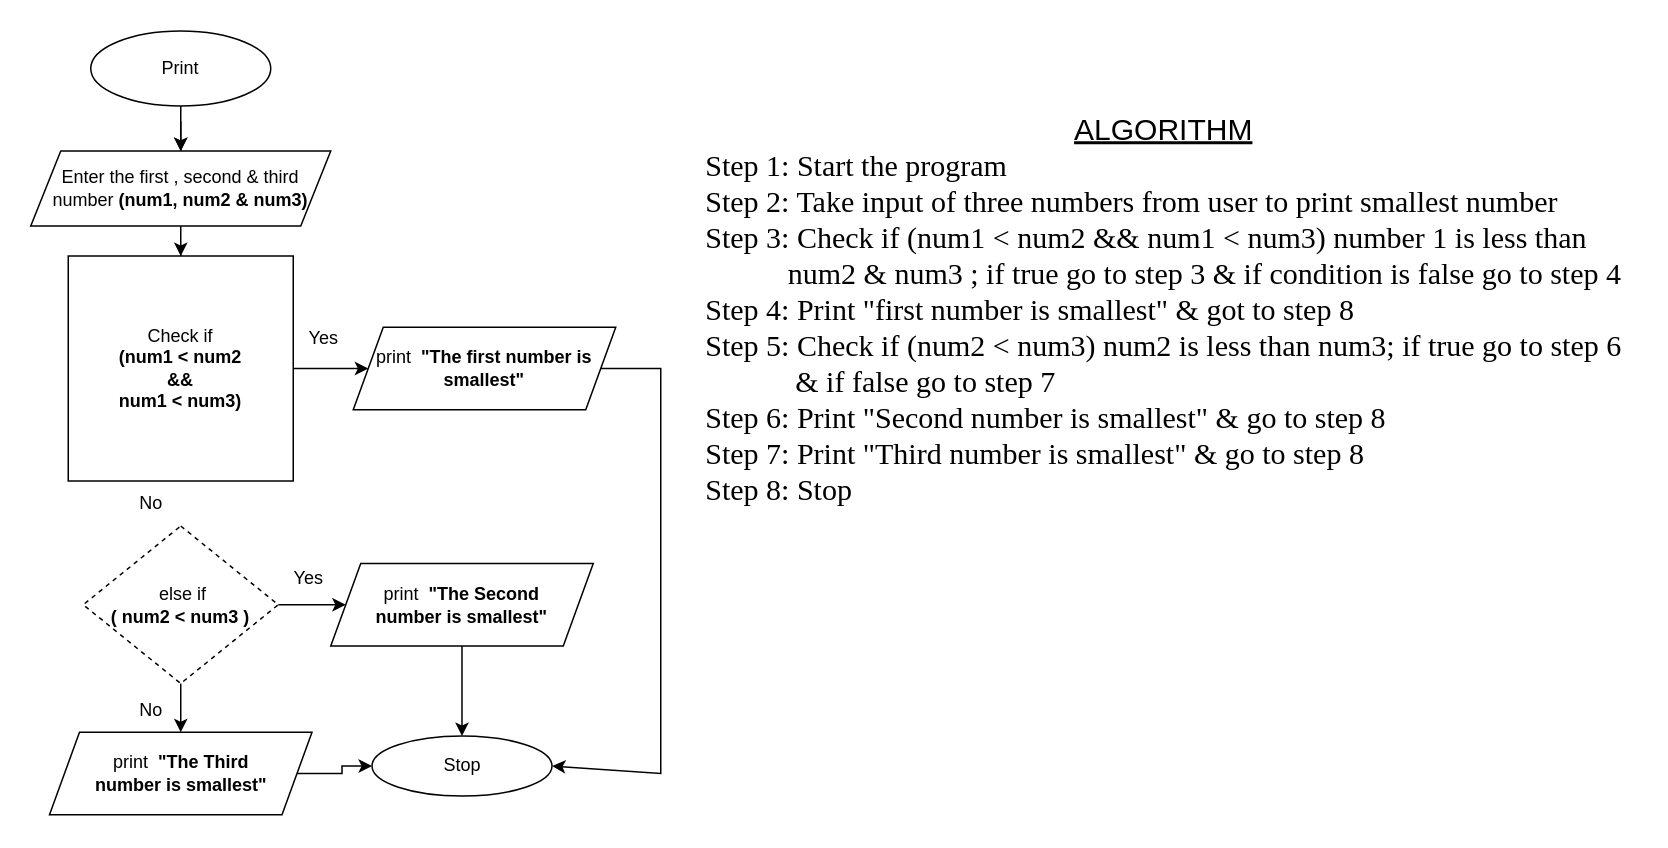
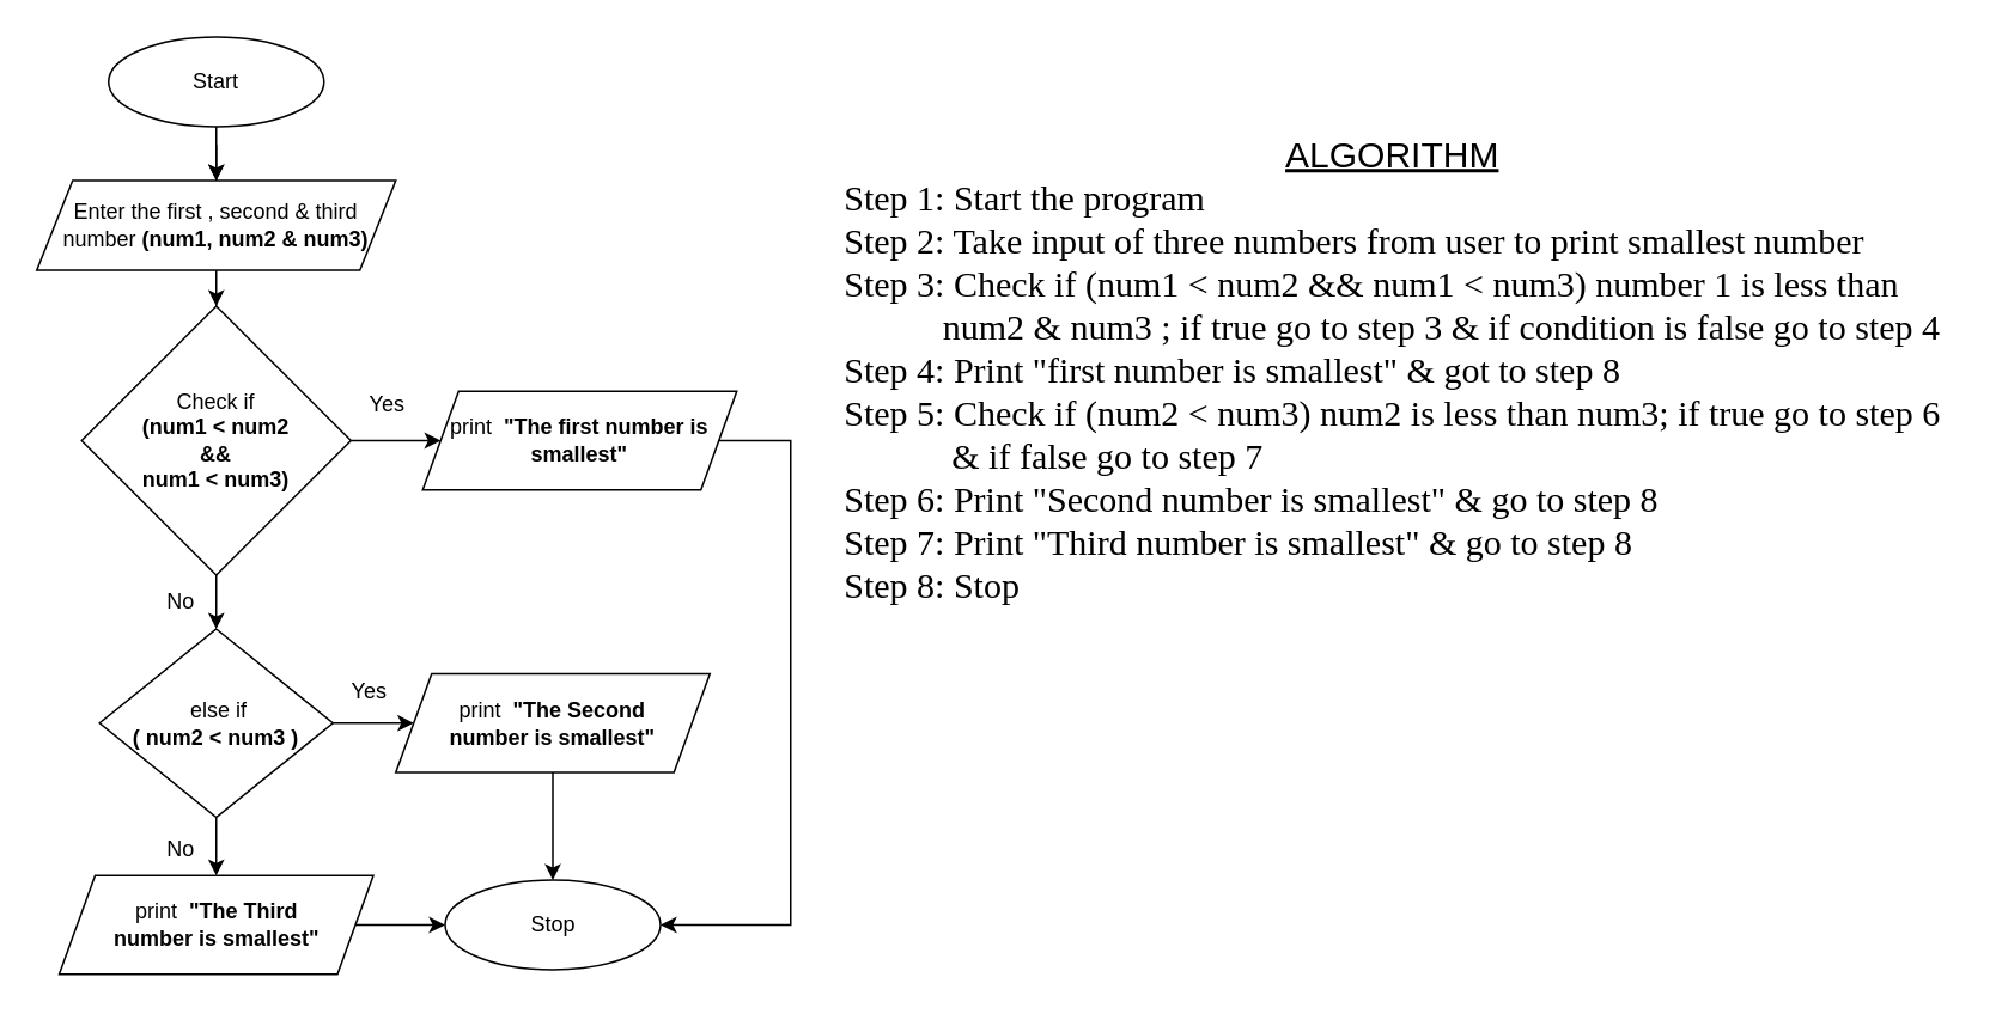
  <mxCell id="0" />
  <mxCell id="1" parent="0" />
  <mxCell id="2" value="" style="rounded=0;html=1;jettySize=auto;orthogonalLoop=1;fontSize=11;endArrow=block;endFill=0;endSize=8;strokeWidth=1;shadow=0;labelBackgroundColor=none;edgeStyle=orthogonalEdgeStyle;" parent="1" edge="1"><mxGeometry relative="1" as="geometry"><mxPoint x="120" y="30" as="sourcePoint" /><mxPoint x="120" y="70" as="targetPoint" /></mxGeometry></mxCell>
  <mxCell id="3" style="edgeStyle=orthogonalEdgeStyle;rounded=0;orthogonalLoop=1;jettySize=auto;html=1;" parent="1" source="5" edge="1"><mxGeometry relative="1" as="geometry"><mxPoint x="120" y="100" as="targetPoint" /></mxGeometry></mxCell>
  <mxCell id="4" value="" style="edgeStyle=orthogonalEdgeStyle;rounded=0;orthogonalLoop=1;jettySize=auto;html=1;" parent="1" source="5" target="13" edge="1"><mxGeometry relative="1" as="geometry" /></mxCell>
  <mxCell id="5" value="Enter the first , second &amp;amp; third number &lt;b&gt;(num1, num2 &amp;amp; num3)&lt;/b&gt;" style="shape=parallelogram;perimeter=parallelogramPerimeter;whiteSpace=wrap;html=1;fixedSize=1;" parent="1" vertex="1"><mxGeometry x="20" y="100" width="200" height="50" as="geometry" /></mxCell>
  <mxCell id="6" value="" style="edgeStyle=orthogonalEdgeStyle;rounded=0;orthogonalLoop=1;jettySize=auto;html=1;" parent="1" source="7" edge="1"><mxGeometry relative="1" as="geometry"><mxPoint x="120" y="100" as="targetPoint" /></mxGeometry></mxCell>
- <mxCell id="7" value="Print" style="ellipse;whiteSpace=wrap;html=1;" parent="1" vertex="1"><mxGeometry x="60" y="20" width="120" height="50" as="geometry" /></mxCell>
+ <mxCell id="7" value="Start" style="ellipse;whiteSpace=wrap;html=1;" parent="1" vertex="1"><mxGeometry x="60" y="20" width="120" height="50" as="geometry" /></mxCell>
  <mxCell id="8" value="&lt;font style=&quot;font-size: 20px;&quot;&gt;&lt;u&gt;ALGORITHM&lt;/u&gt;&lt;br&gt;&lt;div style=&quot;text-align: left;&quot;&gt;&lt;span style=&quot;background-color: initial;&quot;&gt;&lt;font style=&quot;font-size: 20px;&quot; face=&quot;Times New Roman&quot;&gt;Step 1: Start the program&lt;/font&gt;&lt;/span&gt;&lt;/div&gt;&lt;div style=&quot;text-align: left;&quot;&gt;&lt;span style=&quot;background-color: initial;&quot;&gt;&lt;font style=&quot;font-size: 20px;&quot; face=&quot;Times New Roman&quot;&gt;Step 2: Take input of three numbers from user to print smallest number&lt;/font&gt;&lt;/span&gt;&lt;/div&gt;&lt;div style=&quot;text-align: left;&quot;&gt;&lt;span style=&quot;background-color: initial;&quot;&gt;&lt;font style=&quot;font-size: 20px;&quot; face=&quot;Times New Roman&quot;&gt;Step 3: Check if (num1 &amp;lt; num2 &amp;amp;&amp;amp; num1 &amp;lt; num3) number 1 is less than&amp;nbsp;&lt;/font&gt;&lt;/span&gt;&lt;/div&gt;&lt;div style=&quot;text-align: left;&quot;&gt;&lt;span style=&quot;background-color: initial;&quot;&gt;&lt;font style=&quot;font-size: 20px;&quot; face=&quot;Times New Roman&quot;&gt;&amp;nbsp; &amp;nbsp; &amp;nbsp; &amp;nbsp; &amp;nbsp; &amp;nbsp;num2 &amp;amp; num3 ; if true go to step 3 &amp;amp; if condition is false go to step 4&lt;/font&gt;&lt;/span&gt;&lt;/div&gt;&lt;div style=&quot;text-align: left;&quot;&gt;&lt;span style=&quot;font-family: &amp;quot;Times New Roman&amp;quot;; background-color: initial;&quot;&gt;Step 4: Print &quot;first number is smallest&quot; &amp;amp; got to step 8&lt;/span&gt;&lt;/div&gt;&lt;div style=&quot;text-align: left;&quot;&gt;&lt;font style=&quot;font-size: 20px;&quot; face=&quot;Times New Roman&quot;&gt;Step 5: Check if (num2 &amp;lt; num3) num2 is less than num3; if true go to step 6&lt;/font&gt;&lt;/div&gt;&lt;div style=&quot;text-align: left;&quot;&gt;&lt;font style=&quot;font-size: 20px;&quot; face=&quot;Times New Roman&quot;&gt;&amp;nbsp; &amp;nbsp; &amp;nbsp; &amp;nbsp; &amp;nbsp; &amp;nbsp; &amp;amp; if false go to step 7&lt;/font&gt;&lt;/div&gt;&lt;div style=&quot;text-align: left;&quot;&gt;&lt;font style=&quot;font-size: 20px;&quot; face=&quot;Times New Roman&quot;&gt;Step 6: Print &quot;Second number is smallest&quot; &amp;amp; go to step 8&amp;nbsp;&lt;/font&gt;&lt;/div&gt;&lt;div style=&quot;text-align: left;&quot;&gt;&lt;font style=&quot;font-size: 20px;&quot; face=&quot;Times New Roman&quot;&gt;Step 7: Print &quot;Third number is smallest&quot; &amp;amp; go to step 8&lt;/font&gt;&lt;/div&gt;&lt;div style=&quot;text-align: left;&quot;&gt;&lt;font face=&quot;Times New Roman&quot;&gt;Step 8: Stop&lt;/font&gt;&lt;/div&gt;&lt;/font&gt;" style="text;html=1;resizable=0;autosize=1;align=center;verticalAlign=middle;points=[];fillColor=none;strokeColor=none;rounded=0;" parent="1" vertex="1"><mxGeometry x="460" y="60" width="630" height="290" as="geometry" /></mxCell>
- <mxCell id="9" value="Stop" style="ellipse;whiteSpace=wrap;html=1;" parent="1" vertex="1"><mxGeometry x="247.5" y="490" width="120" height="40" as="geometry" /></mxCell>
+ <mxCell id="9" value="Stop" style="ellipse;whiteSpace=wrap;html=1;" parent="1" vertex="1"><mxGeometry x="247.5" y="490" width="120" height="50" as="geometry" /></mxCell>
  <mxCell id="10" value="No" style="text;html=1;resizable=0;autosize=1;align=center;verticalAlign=middle;points=[];fillColor=none;strokeColor=none;rounded=0;" parent="1" vertex="1"><mxGeometry x="80" y="320" width="40" height="30" as="geometry" /></mxCell>
+ <mxCell id="11" value="" style="edgeStyle=orthogonalEdgeStyle;rounded=0;orthogonalLoop=1;jettySize=auto;html=1;" parent="1" source="13" target="16" edge="1"><mxGeometry relative="1" as="geometry" /></mxCell>
  <mxCell id="12" value="" style="edgeStyle=orthogonalEdgeStyle;rounded=0;orthogonalLoop=1;jettySize=auto;html=1;" parent="1" source="13" target="17" edge="1"><mxGeometry relative="1" as="geometry" /></mxCell>
- <mxCell id="13" value="Check if&lt;br&gt;&lt;b&gt;(num1 &amp;lt; num2&lt;br&gt;&amp;amp;&amp;amp;&lt;br&gt;num1 &amp;lt; num3)&lt;/b&gt;" style="whiteSpace=wrap;html=1;rounded=0;" parent="1" vertex="1"><mxGeometry x="45" y="170" width="150" height="150" as="geometry" /></mxCell>
+ <mxCell id="13" value="Check if&lt;br&gt;&lt;b&gt;(num1 &amp;lt; num2&lt;br&gt;&amp;amp;&amp;amp;&lt;br&gt;num1 &amp;lt; num3)&lt;/b&gt;" style="rhombus;whiteSpace=wrap;html=1;" parent="1" vertex="1"><mxGeometry x="45" y="170" width="150" height="150" as="geometry" /></mxCell>
  <mxCell id="14" value="" style="edgeStyle=orthogonalEdgeStyle;rounded=0;orthogonalLoop=1;jettySize=auto;html=1;" parent="1" source="16" target="20" edge="1"><mxGeometry relative="1" as="geometry" /></mxCell>
  <mxCell id="15" value="" style="edgeStyle=orthogonalEdgeStyle;rounded=0;orthogonalLoop=1;jettySize=auto;html=1;" parent="1" source="16" target="22" edge="1"><mxGeometry relative="1" as="geometry" /></mxCell>
- <mxCell id="16" value="&amp;nbsp;else if&lt;br&gt;&lt;b&gt;( num2 &amp;lt; num3 )&lt;/b&gt;" style="rhombus;whiteSpace=wrap;html=1;dashed=1;" parent="1" vertex="1"><mxGeometry x="55" y="350" width="130" height="105" as="geometry" /></mxCell>
+ <mxCell id="16" value="&amp;nbsp;else if&lt;br&gt;&lt;b&gt;( num2 &amp;lt; num3 )&lt;/b&gt;" style="rhombus;whiteSpace=wrap;html=1;" parent="1" vertex="1"><mxGeometry x="55" y="350" width="130" height="105" as="geometry" /></mxCell>
  <mxCell id="17" value="print&amp;nbsp;&lt;b&gt; &quot;The first number is smallest&quot;&lt;/b&gt;" style="shape=parallelogram;perimeter=parallelogramPerimeter;whiteSpace=wrap;html=1;fixedSize=1;" parent="1" vertex="1"><mxGeometry x="235" y="217.5" width="175" height="55" as="geometry" /></mxCell>
  <mxCell id="18" value="Yes" style="text;html=1;resizable=0;autosize=1;align=center;verticalAlign=middle;points=[];fillColor=none;strokeColor=none;rounded=0;" parent="1" vertex="1"><mxGeometry x="195" y="210" width="40" height="30" as="geometry" /></mxCell>
  <mxCell id="19" value="" style="edgeStyle=orthogonalEdgeStyle;rounded=0;orthogonalLoop=1;jettySize=auto;html=1;" parent="1" source="20" target="9" edge="1"><mxGeometry relative="1" as="geometry" /></mxCell>
  <mxCell id="20" value="print&amp;nbsp;&lt;b&gt; &quot;The Second &lt;br&gt;number is smallest&quot;&lt;/b&gt;" style="shape=parallelogram;perimeter=parallelogramPerimeter;whiteSpace=wrap;html=1;fixedSize=1;" parent="1" vertex="1"><mxGeometry x="220" y="375" width="175" height="55" as="geometry" /></mxCell>
  <mxCell id="21" value="" style="edgeStyle=orthogonalEdgeStyle;rounded=0;orthogonalLoop=1;jettySize=auto;html=1;" parent="1" source="22" target="9" edge="1"><mxGeometry relative="1" as="geometry" /></mxCell>
  <mxCell id="22" value="print&amp;nbsp;&lt;b&gt; &quot;The Third&lt;br&gt;number is smallest&quot;&lt;/b&gt;" style="shape=parallelogram;perimeter=parallelogramPerimeter;whiteSpace=wrap;html=1;fixedSize=1;" parent="1" vertex="1"><mxGeometry x="32.5" y="487.5" width="175" height="55" as="geometry" /></mxCell>
  <mxCell id="23" value="No" style="text;html=1;resizable=0;autosize=1;align=center;verticalAlign=middle;points=[];fillColor=none;strokeColor=none;rounded=0;" parent="1" vertex="1"><mxGeometry x="80" y="457.5" width="40" height="30" as="geometry" /></mxCell>
  <mxCell id="24" value="Yes" style="text;html=1;resizable=0;autosize=1;align=center;verticalAlign=middle;points=[];fillColor=none;strokeColor=none;rounded=0;" parent="1" vertex="1"><mxGeometry x="185" y="370" width="40" height="30" as="geometry" /></mxCell>
  <mxCell id="25" value="" style="endArrow=classic;html=1;rounded=0;exitX=1;exitY=0.5;exitDx=0;exitDy=0;entryX=1;entryY=0.5;entryDx=0;entryDy=0;" parent="1" source="17" target="9" edge="1"><mxGeometry width="50" height="50" relative="1" as="geometry"><mxPoint x="510" y="500" as="sourcePoint" /><mxPoint x="560" y="450" as="targetPoint" /><Array as="points"><mxPoint x="440" y="245" /><mxPoint x="440" y="515" /></Array></mxGeometry></mxCell>
